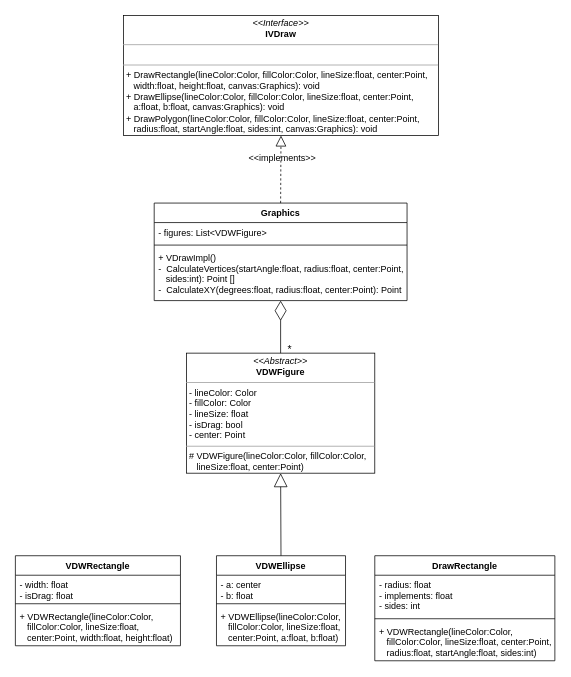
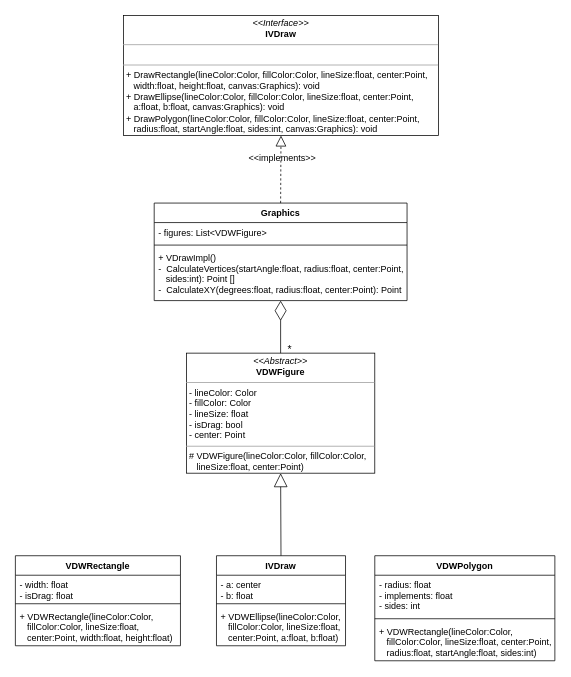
  <mxCell id="0" />
  <mxCell id="1" parent="0" />
  <mxCell id="2" value="&lt;p style=&quot;margin: 0px ; margin-top: 4px ; text-align: center&quot;&gt;&lt;i&gt;&amp;lt;&amp;lt;Interface&amp;gt;&amp;gt;&lt;/i&gt;&lt;br&gt;&lt;b&gt;IVDraw&lt;/b&gt;&lt;/p&gt;&lt;hr size=&quot;1&quot;&gt;&lt;p style=&quot;margin: 0px ; margin-left: 4px&quot;&gt;&lt;br&gt;&lt;/p&gt;&lt;hr size=&quot;1&quot;&gt;&lt;p style=&quot;margin: 0px ; margin-left: 4px&quot;&gt;+ DrawRectangle(lineColor:Color, fillColor:Color, lineSize:float, center:Point&lt;span&gt;,&lt;/span&gt;&lt;/p&gt;&lt;p style=&quot;margin: 0px ; margin-left: 4px&quot;&gt;&lt;span&gt;&amp;nbsp; &amp;nbsp;width:float, height:float, canvas:Graphics): void&lt;/span&gt;&lt;/p&gt;&lt;p style=&quot;margin: 0px ; margin-left: 4px&quot;&gt;+ DrawEllipse(lineColor:Color, fillColor:Color, lineSize:float, center:Point&lt;span&gt;,&amp;nbsp;&lt;/span&gt;&lt;/p&gt;&lt;p style=&quot;margin: 0px ; margin-left: 4px&quot;&gt;&lt;span&gt;&amp;nbsp; &amp;nbsp;a:float, b:float, canvas:Graphics): void&lt;/span&gt;&lt;/p&gt;&lt;p style=&quot;margin: 0px ; margin-left: 4px&quot;&gt;+&amp;nbsp;DrawPolygon(lineColor:Color, fillColor:Color, lineSize:float, center:Point&lt;span&gt;,&amp;nbsp;&lt;/span&gt;&lt;/p&gt;&lt;p style=&quot;margin: 0px ; margin-left: 4px&quot;&gt;&lt;span&gt;&amp;nbsp; &amp;nbsp;radius:float, startAngle:float, sides:int, canvas:Graphics): void&lt;/span&gt;&lt;/p&gt;" style="verticalAlign=top;align=left;overflow=fill;fontSize=12;fontFamily=Helvetica;html=1;" vertex="1" parent="1"><mxGeometry x="164" y="20" width="420" height="160" as="geometry" /></mxCell>
  <mxCell id="3" value="Graphics" style="swimlane;fontStyle=1;align=center;verticalAlign=top;childLayout=stackLayout;horizontal=1;startSize=26;horizontalStack=0;resizeParent=1;resizeParentMax=0;resizeLast=0;collapsible=1;marginBottom=0;" vertex="1" parent="1"><mxGeometry x="205" y="270" width="337" height="130" as="geometry" /></mxCell>
  <mxCell id="4" value="- figures: List&lt;VDWFigure&gt;" style="text;strokeColor=none;fillColor=none;align=left;verticalAlign=top;spacingLeft=4;spacingRight=4;overflow=hidden;rotatable=0;points=[[0,0.5],[1,0.5]];portConstraint=eastwest;" vertex="1" parent="3"><mxGeometry y="26" width="337" height="26" as="geometry" /></mxCell>
  <mxCell id="5" value="" style="line;strokeWidth=1;fillColor=none;align=left;verticalAlign=middle;spacingTop=-1;spacingLeft=3;spacingRight=3;rotatable=0;labelPosition=right;points=[];portConstraint=eastwest;" vertex="1" parent="3"><mxGeometry y="52" width="337" height="8" as="geometry" /></mxCell>
  <mxCell id="6" value="+ VDrawImpl()&#10;-  CalculateVertices(startAngle:float, radius:float, center:Point,&#10;   sides:int): Point []&#10;-  CalculateXY(degrees:float, radius:float, center:Point): Point" style="text;strokeColor=none;fillColor=none;align=left;verticalAlign=top;spacingLeft=4;spacingRight=4;overflow=hidden;rotatable=0;points=[[0,0.5],[1,0.5]];portConstraint=eastwest;" vertex="1" parent="3"><mxGeometry y="60" width="337" height="70" as="geometry" /></mxCell>
  <mxCell id="7" value="" style="endArrow=block;dashed=1;endFill=0;endSize=12;html=1;exitX=0.5;exitY=0;exitDx=0;exitDy=0;entryX=0.5;entryY=1;entryDx=0;entryDy=0;" edge="1" parent="1" source="3" target="2"><mxGeometry width="160" relative="1" as="geometry"><mxPoint x="330" y="220" as="sourcePoint" /><mxPoint x="470" y="220" as="targetPoint" /></mxGeometry></mxCell>
  <mxCell id="8" value="&amp;lt;&amp;lt;implements&amp;gt;&amp;gt;" style="text;html=1;strokeColor=none;fillColor=none;align=center;verticalAlign=middle;whiteSpace=wrap;rounded=0;" vertex="1" parent="1"><mxGeometry x="356" y="200" width="40" height="20" as="geometry" /></mxCell>
  <mxCell id="9" value="&lt;p style=&quot;margin: 0px ; margin-top: 4px ; text-align: center&quot;&gt;&lt;i&gt;&amp;lt;&amp;lt;Abstract&amp;gt;&amp;gt;&lt;/i&gt;&lt;br&gt;&lt;b&gt;VDWFigure&lt;/b&gt;&lt;/p&gt;&lt;hr size=&quot;1&quot;&gt;&lt;p style=&quot;margin: 0px ; margin-left: 4px&quot;&gt;- lineColor: Color&lt;br&gt;- fillColor: Color&lt;/p&gt;&lt;p style=&quot;margin: 0px ; margin-left: 4px&quot;&gt;- lineSize: float&lt;/p&gt;&lt;p style=&quot;margin: 0px ; margin-left: 4px&quot;&gt;- isDrag: bool&lt;/p&gt;&lt;p style=&quot;margin: 0px ; margin-left: 4px&quot;&gt;- center: Point&lt;/p&gt;&lt;hr size=&quot;1&quot;&gt;&lt;p style=&quot;margin: 0px ; margin-left: 4px&quot;&gt;# VDWFigure(lineColor:Color, fillColor:Color,&amp;nbsp;&lt;/p&gt;&lt;p style=&quot;margin: 0px ; margin-left: 4px&quot;&gt;&amp;nbsp; &amp;nbsp;lineSize:float, center:Point)&lt;/p&gt;" style="verticalAlign=top;align=left;overflow=fill;fontSize=12;fontFamily=Helvetica;html=1;" vertex="1" parent="1"><mxGeometry x="248" y="470" width="251" height="160" as="geometry" /></mxCell>
  <mxCell id="10" value="" style="endArrow=diamondThin;endFill=0;endSize=24;html=1;exitX=0.5;exitY=0;exitDx=0;exitDy=0;" edge="1" parent="1" source="9" target="6"><mxGeometry width="160" relative="1" as="geometry"><mxPoint x="330" y="410" as="sourcePoint" /><mxPoint x="580" y="450" as="targetPoint" /></mxGeometry></mxCell>
  <mxCell id="11" value="&lt;font style=&quot;font-size: 14px&quot;&gt;*&lt;/font&gt;" style="text;html=1;strokeColor=none;fillColor=none;align=center;verticalAlign=middle;whiteSpace=wrap;rounded=0;" vertex="1" parent="1"><mxGeometry x="366" y="455" width="40" height="20" as="geometry" /></mxCell>
  <mxCell id="12" value="VDWRectangle" style="swimlane;fontStyle=1;align=center;verticalAlign=top;childLayout=stackLayout;horizontal=1;startSize=26;horizontalStack=0;resizeParent=1;resizeParentMax=0;resizeLast=0;collapsible=1;marginBottom=0;" vertex="1" parent="1"><mxGeometry x="20" y="740" width="220" height="120" as="geometry" /></mxCell>
  <mxCell id="13" value="- width: float&#10;- isDrag: float" style="text;strokeColor=none;fillColor=none;align=left;verticalAlign=top;spacingLeft=4;spacingRight=4;overflow=hidden;rotatable=0;points=[[0,0.5],[1,0.5]];portConstraint=eastwest;" vertex="1" parent="12"><mxGeometry y="26" width="220" height="34" as="geometry" /></mxCell>
  <mxCell id="14" value="" style="line;strokeWidth=1;fillColor=none;align=left;verticalAlign=middle;spacingTop=-1;spacingLeft=3;spacingRight=3;rotatable=0;labelPosition=right;points=[];portConstraint=eastwest;" vertex="1" parent="12"><mxGeometry y="60" width="220" height="8" as="geometry" /></mxCell>
  <mxCell id="15" value="+ VDWRectangle(lineColor:Color, &#10;   fillColor:Color, lineSize:float, &#10;   center:Point, width:float, height:float)" style="text;strokeColor=none;fillColor=none;align=left;verticalAlign=top;spacingLeft=4;spacingRight=4;overflow=hidden;rotatable=0;points=[[0,0.5],[1,0.5]];portConstraint=eastwest;" vertex="1" parent="12"><mxGeometry y="68" width="220" height="52" as="geometry" /></mxCell>
- <mxCell id="16" value="VDWEllipse" style="swimlane;fontStyle=1;align=center;verticalAlign=top;childLayout=stackLayout;horizontal=1;startSize=26;horizontalStack=0;resizeParent=1;resizeParentMax=0;resizeLast=0;collapsible=1;marginBottom=0;" vertex="1" parent="1"><mxGeometry x="288" y="740" width="172" height="120" as="geometry" /></mxCell>
+ <mxCell id="16" value="IVDraw" style="swimlane;fontStyle=1;align=center;verticalAlign=top;childLayout=stackLayout;horizontal=1;startSize=26;horizontalStack=0;resizeParent=1;resizeParentMax=0;resizeLast=0;collapsible=1;marginBottom=0;" vertex="1" parent="1"><mxGeometry x="288" y="740" width="172" height="120" as="geometry" /></mxCell>
  <mxCell id="17" value="- a: center&#10;- b: float" style="text;strokeColor=none;fillColor=none;align=left;verticalAlign=top;spacingLeft=4;spacingRight=4;overflow=hidden;rotatable=0;points=[[0,0.5],[1,0.5]];portConstraint=eastwest;" vertex="1" parent="16"><mxGeometry y="26" width="172" height="34" as="geometry" /></mxCell>
  <mxCell id="18" value="" style="line;strokeWidth=1;fillColor=none;align=left;verticalAlign=middle;spacingTop=-1;spacingLeft=3;spacingRight=3;rotatable=0;labelPosition=right;points=[];portConstraint=eastwest;" vertex="1" parent="16"><mxGeometry y="60" width="172" height="8" as="geometry" /></mxCell>
  <mxCell id="19" value="+ VDWEllipse(lineColor:Color, &#10;   fillColor:Color, lineSize:float, &#10;   center:Point, a:float, b:float)" style="text;strokeColor=none;fillColor=none;align=left;verticalAlign=top;spacingLeft=4;spacingRight=4;overflow=hidden;rotatable=0;points=[[0,0.5],[1,0.5]];portConstraint=eastwest;" vertex="1" parent="16"><mxGeometry y="68" width="172" height="52" as="geometry" /></mxCell>
- <mxCell id="20" value="DrawRectangle" style="swimlane;fontStyle=1;align=center;verticalAlign=top;childLayout=stackLayout;horizontal=1;startSize=26;horizontalStack=0;resizeParent=1;resizeParentMax=0;resizeLast=0;collapsible=1;marginBottom=0;" vertex="1" parent="1"><mxGeometry x="499" y="740" width="240" height="140" as="geometry" /></mxCell>
+ <mxCell id="20" value="VDWPolygon" style="swimlane;fontStyle=1;align=center;verticalAlign=top;childLayout=stackLayout;horizontal=1;startSize=26;horizontalStack=0;resizeParent=1;resizeParentMax=0;resizeLast=0;collapsible=1;marginBottom=0;" vertex="1" parent="1"><mxGeometry x="499" y="740" width="240" height="140" as="geometry" /></mxCell>
  <mxCell id="21" value="- radius: float&#10;- implements: float&#10;- sides: int" style="text;strokeColor=none;fillColor=none;align=left;verticalAlign=top;spacingLeft=4;spacingRight=4;overflow=hidden;rotatable=0;points=[[0,0.5],[1,0.5]];portConstraint=eastwest;" vertex="1" parent="20"><mxGeometry y="26" width="240" height="54" as="geometry" /></mxCell>
  <mxCell id="22" value="" style="line;strokeWidth=1;fillColor=none;align=left;verticalAlign=middle;spacingTop=-1;spacingLeft=3;spacingRight=3;rotatable=0;labelPosition=right;points=[];portConstraint=eastwest;" vertex="1" parent="20"><mxGeometry y="80" width="240" height="8" as="geometry" /></mxCell>
  <mxCell id="23" value="+ VDWRectangle(lineColor:Color, &#10;   fillColor:Color, lineSize:float, center:Point, &#10;   radius:float, startAngle:float, sides:int)" style="text;strokeColor=none;fillColor=none;align=left;verticalAlign=top;spacingLeft=4;spacingRight=4;overflow=hidden;rotatable=0;points=[[0,0.5],[1,0.5]];portConstraint=eastwest;" vertex="1" parent="20"><mxGeometry y="88" width="240" height="52" as="geometry" /></mxCell>
  <mxCell id="24" value="" style="endArrow=block;endSize=16;endFill=0;html=1;entryX=0.5;entryY=1;entryDx=0;entryDy=0;exitX=0.5;exitY=0;exitDx=0;exitDy=0;" edge="1" parent="1" source="16" target="9"><mxGeometry width="160" relative="1" as="geometry"><mxPoint x="150" y="750" as="sourcePoint" /><mxPoint x="310" y="750" as="targetPoint" /></mxGeometry></mxCell>
